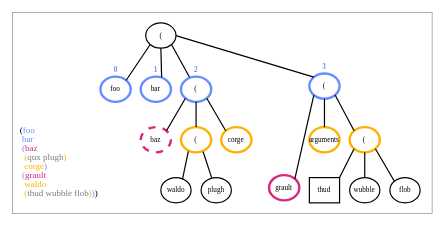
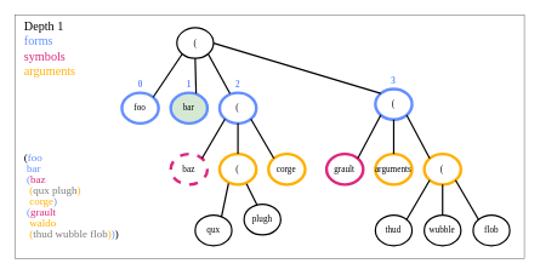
  <mxCell id="0" />
  <mxCell id="1" parent="0" />
  <mxCell id="2" value="" style="rounded=0;whiteSpace=wrap;html=1;strokeColor=#7A7A7A;strokeWidth=1;fillColor=none;fontFamily=Fira Code;fontSize=14;fontColor=#FFFFFF;align=left;shadow=0;comic=0;glass=0;" parent="1" vertex="1"><mxGeometry x="20" width="700" height="335.11" as="geometry" y="20" /></mxCell>
  <mxCell id="3" value="&lt;div style=&quot;font-size: 15px ; line-height: 100% ; white-space: pre&quot;&gt;&lt;div&gt;&lt;font style=&quot;font-size: 15px&quot;&gt;&lt;span&gt;(&lt;font color=&quot;#648fff&quot; style=&quot;font-size: 15px&quot;&gt;foo&lt;/font&gt; &lt;/span&gt;&lt;/font&gt;&lt;/div&gt;&lt;div&gt;&lt;font color=&quot;#648fff&quot; style=&quot;font-size: 15px&quot;&gt;&lt;span&gt; bar&lt;/span&gt;&lt;/font&gt;&lt;/div&gt;&lt;div&gt;&lt;font style=&quot;font-size: 15px&quot;&gt;&lt;span&gt; &lt;font color=&quot;#648fff&quot; style=&quot;font-size: 15px&quot;&gt;(&lt;/font&gt;&lt;font style=&quot;font-size: 15px&quot; color=&quot;#dc267f&quot;&gt;baz&lt;/font&gt;&lt;/span&gt;&lt;/font&gt;&lt;/div&gt;&lt;div&gt;&lt;span&gt;&lt;font color=&quot;#dc267f&quot; style=&quot;font-size: 15px&quot;&gt;  &lt;/font&gt;&lt;font color=&quot;#ffb000&quot; style=&quot;font-size: 15px&quot;&gt;(&lt;/font&gt;&lt;font color=&quot;#7a7a7a&quot; style=&quot;font-size: 15px&quot;&gt;qux&lt;/font&gt; &lt;font color=&quot;#7a7a7a&quot; style=&quot;font-size: 15px&quot;&gt;plugh&lt;/font&gt;&lt;font color=&quot;#ffb000&quot; style=&quot;font-size: 15px&quot;&gt;)&lt;/font&gt;&lt;/span&gt;&lt;/div&gt;&lt;div&gt;&lt;span&gt;&lt;font style=&quot;font-size: 15px&quot;&gt;  &lt;/font&gt;&lt;font style=&quot;font-size: 15px&quot; color=&quot;#ffb000&quot;&gt;corge&lt;/font&gt;&lt;font color=&quot;#648fff&quot; style=&quot;font-size: 15px&quot;&gt;)&lt;/font&gt;&lt;/span&gt;&lt;/div&gt;&lt;div&gt;&lt;span&gt;&lt;font style=&quot;font-size: 15px&quot;&gt; &lt;/font&gt;&lt;font color=&quot;#648fff&quot; style=&quot;font-size: 15px&quot;&gt;(&lt;/font&gt;&lt;font color=&quot;#dc267f&quot; style=&quot;font-size: 15px&quot;&gt;grault&lt;/font&gt; &lt;/span&gt;&lt;/div&gt;&lt;div&gt;&lt;font color=&quot;#ffb000&quot; style=&quot;font-size: 15px&quot;&gt;&lt;span&gt;  waldo&lt;/span&gt;&lt;/font&gt;&lt;/div&gt;&lt;div&gt;&lt;span&gt;&lt;font style=&quot;font-size: 15px&quot; color=&quot;#ffb000&quot;&gt;  (&lt;/font&gt;&lt;font style=&quot;font-size: 15px&quot; color=&quot;#7a7a7a&quot;&gt;thud&lt;/font&gt; &lt;font style=&quot;font-size: 15px&quot; color=&quot;#7a7a7a&quot;&gt;wubble&lt;/font&gt; &lt;font style=&quot;font-size: 15px&quot; color=&quot;#7a7a7a&quot;&gt;flob&lt;/font&gt;&lt;font style=&quot;font-size: 15px&quot; color=&quot;#ffb000&quot;&gt;)&lt;/font&gt;&lt;font color=&quot;#648fff&quot; style=&quot;font-size: 15px&quot;&gt;)&lt;/font&gt;)&lt;/span&gt;&lt;/div&gt;&lt;/div&gt;" style="text;html=1;strokeColor=none;fillColor=none;align=left;verticalAlign=middle;whiteSpace=wrap;rounded=0;fontFamily=Fira Code;FType=g;fontStyle=0" parent="1" vertex="1"><mxGeometry x="30.5" y="198.5" width="273" height="139" as="geometry" /></mxCell>
+ <mxCell id="4" value="&lt;font style=&quot;font-size: 17px&quot;&gt;Depth 1&lt;br&gt;&lt;font color=&quot;#648fff&quot; style=&quot;font-size: 17px&quot;&gt;forms&lt;/font&gt;&lt;br&gt;&lt;font color=&quot;#dc267f&quot; style=&quot;font-size: 17px&quot;&gt;symbols&lt;/font&gt;&lt;br&gt;&lt;font color=&quot;#ffb000&quot; style=&quot;font-size: 17px&quot;&gt;arguments&lt;/font&gt;&lt;/font&gt;" style="text;html=1;strokeColor=none;fillColor=none;align=left;verticalAlign=top;whiteSpace=wrap;rounded=0;fontFamily=Fira Code;fontSize=15;" parent="1" vertex="1"><mxGeometry x="30.5" width="117" height="89" as="geometry" y="20" /></mxCell>
  <mxCell id="5" value="" style="group;" parent="1" vertex="1" connectable="0"><mxGeometry x="167" y="37.5" width="533" height="300" as="geometry" /></mxCell>
  <mxCell id="6" value="" style="group;fontFamily=Fira Code;fontSize=12;" parent="5" vertex="1" connectable="0"><mxGeometry width="533" height="300" as="geometry" /></mxCell>
  <mxCell id="7" value="" style="group;fontFamily=Fira Code;fontSize=12;" parent="6" vertex="1" connectable="0"><mxGeometry width="533" height="300" as="geometry" /></mxCell>
  <mxCell id="8" value="(" style="ellipse;whiteSpace=wrap;fontSize=12;fontStyle=0;labelBackgroundColor=none;labelBorderColor=none;strokeWidth=2;fontFamily=Fira Code;strokeColor=#000000;" parent="7" vertex="1"><mxGeometry x="75.543" width="50.362" height="42.105" as="geometry" /></mxCell>
  <mxCell id="9" value="foo" style="ellipse;whiteSpace=wrap;fontSize=12;fontStyle=0;labelBackgroundColor=none;labelBorderColor=none;strokeWidth=4;fontFamily=Fira Code;strokeColor=#648FFF;" parent="7" vertex="1"><mxGeometry y="89.474" width="50.362" height="42.105" as="geometry" /></mxCell>
- <mxCell id="10" value="bar" style="ellipse;whiteSpace=wrap;fontSize=12;fontStyle=0;labelBackgroundColor=none;labelBorderColor=none;strokeWidth=4;fontFamily=Fira Code;strokeColor=#648FFF;" parent="7" vertex="1"><mxGeometry x="67.15" y="89.474" width="50.362" height="42.105" as="geometry" /></mxCell>
+ <mxCell id="10" value="bar" style="ellipse;whiteSpace=wrap;fontSize=12;fontStyle=0;labelBackgroundColor=none;labelBorderColor=none;strokeWidth=4;fontFamily=Fira Code;strokeColor=#648FFF;fillColor=#d5e8d4;" parent="7" vertex="1"><mxGeometry x="67.15" y="89.474" width="50.362" height="42.105" as="geometry" /></mxCell>
  <mxCell id="11" value="(" style="ellipse;whiteSpace=wrap;fontSize=12;fontStyle=0;labelBackgroundColor=none;labelBorderColor=none;strokeWidth=4;fontFamily=Fira Code;strokeColor=#648FFF;" parent="7" vertex="1"><mxGeometry x="134.299" y="89.474" width="50.362" height="42.105" as="geometry" /></mxCell>
  <mxCell id="12" value="(" style="ellipse;whiteSpace=wrap;fontSize=12;fontStyle=0;labelBackgroundColor=none;labelBorderColor=none;strokeWidth=4;fontFamily=Fira Code;strokeColor=#648FFF;" parent="7" vertex="1"><mxGeometry x="348.339" y="84.211" width="50.362" height="42.105" as="geometry" /></mxCell>
  <mxCell id="13" value="" style="endArrow=none;exitX=0;exitY=1;exitDx=0;exitDy=0;entryX=1;entryY=0;entryDx=0;entryDy=0;fontSize=12;fontStyle=0;labelBackgroundColor=none;labelBorderColor=none;strokeWidth=2;fontFamily=Fira Code;endFill=0;" parent="7" source="8" target="9" edge="1"><mxGeometry width="50" height="50" relative="1" as="geometry"><mxPoint x="-12.591" y="168.421" as="sourcePoint" /><mxPoint x="8.394" y="142.105" as="targetPoint" /></mxGeometry></mxCell>
  <mxCell id="14" value="" style="endArrow=none;exitX=0.5;exitY=1;exitDx=0;exitDy=0;entryX=0.692;entryY=0.025;entryDx=0;entryDy=0;fontSize=12;fontStyle=0;labelBackgroundColor=none;labelBorderColor=none;strokeWidth=2;fontFamily=Fira Code;entryPerimeter=0;endFill=0;" parent="7" source="8" target="10" edge="1"><mxGeometry width="50" height="50" relative="1" as="geometry"><mxPoint x="-12.591" y="168.421" as="sourcePoint" /><mxPoint x="8.394" y="142.105" as="targetPoint" /></mxGeometry></mxCell>
  <mxCell id="15" value="" style="endArrow=none;exitX=1;exitY=1;exitDx=0;exitDy=0;entryX=0.283;entryY=0.025;entryDx=0;entryDy=0;fontSize=12;fontStyle=0;labelBackgroundColor=none;labelBorderColor=none;strokeWidth=2;fontFamily=Fira Code;entryPerimeter=0;endFill=0;" parent="7" source="8" target="11" edge="1"><mxGeometry width="50" height="50" relative="1" as="geometry"><mxPoint x="-12.591" y="168.421" as="sourcePoint" /><mxPoint x="8.394" y="142.105" as="targetPoint" /></mxGeometry></mxCell>
  <mxCell id="16" value="baz" style="ellipse;whiteSpace=wrap;fontSize=12;fontStyle=0;labelBackgroundColor=none;labelBorderColor=none;strokeWidth=4;fontFamily=Fira Code;strokeColor=#DC267F;dashed=1;" parent="7" vertex="1"><mxGeometry x="67.15" y="173.684" width="50.362" height="42.105" as="geometry" /></mxCell>
  <mxCell id="17" value="(" style="ellipse;whiteSpace=wrap;fontSize=12;fontStyle=0;labelBackgroundColor=none;labelBorderColor=none;strokeWidth=4;fontFamily=Fira Code;strokeColor=#FFB000;" parent="7" vertex="1"><mxGeometry x="134.299" y="173.684" width="50.362" height="42.105" as="geometry" /></mxCell>
  <mxCell id="18" value="corge" style="ellipse;whiteSpace=wrap;fontSize=12;fontStyle=0;labelBackgroundColor=none;labelBorderColor=none;strokeWidth=4;fontFamily=Fira Code;strokeColor=#FFB000;" parent="7" vertex="1"><mxGeometry x="201.449" y="173.684" width="50.362" height="42.105" as="geometry" /></mxCell>
  <mxCell id="19" value="" style="endArrow=none;exitX=1;exitY=0.5;exitDx=0;exitDy=0;entryX=0;entryY=0;entryDx=0;entryDy=0;fontSize=12;fontStyle=0;labelBackgroundColor=none;labelBorderColor=none;strokeWidth=2;fontFamily=Fira Code;endFill=0;" parent="7" source="8" target="12" edge="1"><mxGeometry width="50" height="50" relative="1" as="geometry"><mxPoint x="-12.591" y="252.632" as="sourcePoint" /><mxPoint x="8.394" y="226.316" as="targetPoint" /></mxGeometry></mxCell>
- <mxCell id="20" value="grault" style="ellipse;whiteSpace=wrap;fontSize=12;fontStyle=0;labelBackgroundColor=none;labelBorderColor=none;strokeWidth=4;fontFamily=Fira Code;strokeColor=#DC267F;" parent="7" vertex="1"><mxGeometry x="281.189" y="253.684" width="50.362" height="42.105" as="geometry" /></mxCell>
+ <mxCell id="20" value="grault" style="ellipse;whiteSpace=wrap;fontSize=12;fontStyle=0;labelBackgroundColor=none;labelBorderColor=none;strokeWidth=4;fontFamily=Fira Code;strokeColor=#DC267F;" parent="7" vertex="1"><mxGeometry x="281.189" y="173.684" width="50.362" height="42.105" as="geometry" /></mxCell>
  <mxCell id="21" value="arguments" style="ellipse;whiteSpace=wrap;fontSize=12;fontStyle=0;labelBackgroundColor=none;labelBorderColor=none;strokeWidth=4;fontFamily=Fira Code;strokeColor=#FFB000;" parent="7" vertex="1"><mxGeometry x="348.339" y="173.684" width="50.362" height="42.105" as="geometry" /></mxCell>
  <mxCell id="22" value="(" style="ellipse;whiteSpace=wrap;fontSize=12;fontStyle=0;labelBackgroundColor=none;labelBorderColor=none;strokeWidth=4;fontFamily=Fira Code;strokeColor=#FFB000;" parent="7" vertex="1"><mxGeometry x="415.488" y="173.684" width="50.362" height="42.105" as="geometry" /></mxCell>
- <mxCell id="23" value="waldo" style="ellipse;whiteSpace=wrap;fontSize=12;fontStyle=0;labelBackgroundColor=none;labelBorderColor=none;strokeWidth=2;fontFamily=Fira Code;" parent="7" vertex="1"><mxGeometry x="100.724" y="257.895" width="50.362" height="42.105" as="geometry" /></mxCell>
- <mxCell id="24" value="plugh" style="ellipse;whiteSpace=wrap;fontSize=12;fontStyle=0;labelBackgroundColor=none;labelBorderColor=none;strokeWidth=2;fontFamily=Fira Code;" parent="7" vertex="1"><mxGeometry x="167.874" y="257.895" width="50.362" height="42.105" as="geometry" /></mxCell>
- <mxCell id="25" value="thud" style="whiteSpace=wrap;fontSize=12;fontStyle=0;labelBackgroundColor=none;labelBorderColor=none;strokeWidth=2;fontFamily=Fira Code;rounded=0;" parent="7" vertex="1"><mxGeometry x="348.339" y="257.895" width="50.362" height="42.105" as="geometry" /></mxCell>
+ <mxCell id="23" value="qux" style="ellipse;whiteSpace=wrap;fontSize=12;fontStyle=0;labelBackgroundColor=none;labelBorderColor=none;strokeWidth=2;fontFamily=Fira Code;" parent="7" vertex="1"><mxGeometry x="100.724" y="257.895" width="50.362" height="42.105" as="geometry" /></mxCell>
+ <mxCell id="24" value="plugh" style="ellipse;whiteSpace=wrap;fontSize=12;fontStyle=0;labelBackgroundColor=none;labelBorderColor=none;strokeWidth=2;fontFamily=Fira Code;" parent="7" vertex="1"><mxGeometry x="167.874" y="242.895" width="50.362" height="42.105" as="geometry" /></mxCell>
+ <mxCell id="25" value="thud" style="ellipse;whiteSpace=wrap;fontSize=12;fontStyle=0;labelBackgroundColor=none;labelBorderColor=none;strokeWidth=2;fontFamily=Fira Code;" parent="7" vertex="1"><mxGeometry x="348.339" y="257.895" width="50.362" height="42.105" as="geometry" /></mxCell>
  <mxCell id="26" value="wubble" style="ellipse;whiteSpace=wrap;fontSize=12;fontStyle=0;labelBackgroundColor=none;labelBorderColor=none;strokeWidth=2;fontFamily=Fira Code;" parent="7" vertex="1"><mxGeometry x="415.488" y="257.895" width="50.362" height="42.105" as="geometry" /></mxCell>
  <mxCell id="27" value="flob" style="ellipse;whiteSpace=wrap;fontSize=12;fontStyle=0;labelBackgroundColor=none;labelBorderColor=none;strokeWidth=2;fontFamily=Fira Code;" parent="7" vertex="1"><mxGeometry x="482.638" y="257.895" width="50.362" height="42.105" as="geometry" /></mxCell>
  <mxCell id="28" value="" style="endArrow=none;exitX=0;exitY=1;exitDx=0;exitDy=0;entryX=1;entryY=0;entryDx=0;entryDy=0;fontSize=12;fontStyle=0;labelBackgroundColor=none;labelBorderColor=none;strokeWidth=2;fontFamily=Fira Code;endFill=0;" parent="7" source="11" target="16" edge="1"><mxGeometry width="50" height="50" relative="1" as="geometry"><mxPoint x="121.709" y="163.158" as="sourcePoint" /><mxPoint x="142.693" y="136.842" as="targetPoint" /></mxGeometry></mxCell>
  <mxCell id="29" value="" style="endArrow=none;exitX=0.5;exitY=1;exitDx=0;exitDy=0;entryX=0.5;entryY=0;entryDx=0;entryDy=0;fontSize=12;fontStyle=0;labelBackgroundColor=none;labelBorderColor=none;strokeWidth=2;fontFamily=Fira Code;endFill=0;" parent="7" source="11" target="17" edge="1"><mxGeometry width="50" height="50" relative="1" as="geometry"><mxPoint x="167.874" y="163.158" as="sourcePoint" /><mxPoint x="188.858" y="136.842" as="targetPoint" /></mxGeometry></mxCell>
  <mxCell id="30" value="" style="endArrow=none;exitX=1;exitY=1;exitDx=0;exitDy=0;entryX=0;entryY=0;entryDx=0;entryDy=0;fontSize=12;fontStyle=0;labelBackgroundColor=none;labelBorderColor=none;strokeWidth=2;fontFamily=Fira Code;endFill=0;" parent="7" source="11" target="18" edge="1"><mxGeometry width="50" height="50" relative="1" as="geometry"><mxPoint x="-12.591" y="363.158" as="sourcePoint" /><mxPoint x="8.394" y="336.842" as="targetPoint" /></mxGeometry></mxCell>
  <mxCell id="31" value="" style="endArrow=none;exitX=0;exitY=1;exitDx=0;exitDy=0;entryX=1;entryY=0;entryDx=0;entryDy=0;fontSize=12;fontStyle=0;labelBackgroundColor=none;labelBorderColor=none;strokeWidth=2;fontFamily=Fira Code;endFill=0;" parent="7" source="12" target="20" edge="1"><mxGeometry width="50" height="50" relative="1" as="geometry"><mxPoint x="310.567" y="168.421" as="sourcePoint" /><mxPoint x="331.551" y="142.105" as="targetPoint" /></mxGeometry></mxCell>
  <mxCell id="32" value="" style="endArrow=none;exitX=0.5;exitY=1;exitDx=0;exitDy=0;entryX=0.5;entryY=0;entryDx=0;entryDy=0;fontSize=12;fontStyle=0;labelBackgroundColor=none;labelBorderColor=none;strokeWidth=2;fontFamily=Fira Code;endFill=0;" parent="7" source="12" target="21" edge="1"><mxGeometry width="50" height="50" relative="1" as="geometry"><mxPoint x="360.929" y="163.158" as="sourcePoint" /><mxPoint x="381.913" y="136.842" as="targetPoint" /></mxGeometry></mxCell>
  <mxCell id="33" value="" style="endArrow=none;exitX=1;exitY=1;exitDx=0;exitDy=0;entryX=0;entryY=0;entryDx=0;entryDy=0;fontSize=12;fontStyle=0;labelBackgroundColor=none;labelBorderColor=none;strokeWidth=2;fontFamily=Fira Code;endFill=0;" parent="7" source="12" target="22" edge="1"><mxGeometry width="50" height="50" relative="1" as="geometry"><mxPoint x="365.126" y="157.895" as="sourcePoint" /><mxPoint x="386.11" y="131.579" as="targetPoint" /></mxGeometry></mxCell>
  <mxCell id="34" value="" style="endArrow=none;exitX=0.242;exitY=0.963;exitDx=0;exitDy=0;entryX=0.717;entryY=0.063;entryDx=0;entryDy=0;entryPerimeter=0;fontSize=12;fontStyle=0;labelBackgroundColor=none;labelBorderColor=none;strokeWidth=2;fontFamily=Fira Code;exitPerimeter=0;endFill=0;" parent="7" source="17" target="23" edge="1"><mxGeometry width="50" height="50" relative="1" as="geometry"><mxPoint x="218.236" y="373.684" as="sourcePoint" /><mxPoint x="239.22" y="347.368" as="targetPoint" /></mxGeometry></mxCell>
  <mxCell id="35" value="" style="endArrow=none;entryX=0.35;entryY=0.013;entryDx=0;entryDy=0;entryPerimeter=0;fontSize=12;fontStyle=0;labelBackgroundColor=none;labelBorderColor=none;strokeWidth=2;fontFamily=Fira Code;exitX=0.733;exitY=0.975;exitDx=0;exitDy=0;exitPerimeter=0;endFill=0;" parent="7" source="17" target="24" edge="1"><mxGeometry width="50" height="50" relative="1" as="geometry"><mxPoint x="171.651" y="215.789" as="sourcePoint" /><mxPoint x="260.205" y="221.053" as="targetPoint" /></mxGeometry></mxCell>
  <mxCell id="36" value="" style="endArrow=none;exitX=0;exitY=1;exitDx=0;exitDy=0;entryX=1;entryY=0;entryDx=0;entryDy=0;fontSize=12;fontStyle=0;labelBackgroundColor=none;labelBorderColor=none;strokeWidth=2;fontFamily=Fira Code;endFill=0;" parent="7" source="22" target="25" edge="1"><mxGeometry width="50" height="50" relative="1" as="geometry"><mxPoint x="415.488" y="247.368" as="sourcePoint" /><mxPoint x="436.472" y="221.053" as="targetPoint" /></mxGeometry></mxCell>
  <mxCell id="37" value="" style="endArrow=none;exitX=0.5;exitY=1;exitDx=0;exitDy=0;entryX=0.5;entryY=0;entryDx=0;entryDy=0;fontSize=12;fontStyle=0;labelBackgroundColor=none;labelBorderColor=none;strokeWidth=2;fontFamily=Fira Code;endFill=0;" parent="7" source="22" target="26" edge="1"><mxGeometry width="50" height="50" relative="1" as="geometry"><mxPoint x="461.654" y="257.895" as="sourcePoint" /><mxPoint x="482.638" y="231.579" as="targetPoint" /></mxGeometry></mxCell>
  <mxCell id="38" value="" style="endArrow=none;exitX=1;exitY=1;exitDx=0;exitDy=0;entryX=0;entryY=0;entryDx=0;entryDy=0;fontSize=12;fontStyle=0;labelBackgroundColor=none;labelBorderColor=none;strokeWidth=2;fontFamily=Fira Code;endFill=0;" parent="7" source="22" target="27" edge="1"><mxGeometry width="50" height="50" relative="1" as="geometry"><mxPoint x="478.441" y="247.368" as="sourcePoint" /><mxPoint x="499.425" y="221.053" as="targetPoint" /></mxGeometry></mxCell>
  <mxCell id="39" value="&lt;b style=&quot;font-size: 12px;&quot;&gt;&lt;font color=&quot;#648fff&quot; style=&quot;font-size: 12px;&quot;&gt;0&lt;/font&gt;&lt;/b&gt;" style="text;html=1;strokeColor=none;fillColor=none;align=center;verticalAlign=middle;whiteSpace=wrap;rounded=0;labelBackgroundColor=none;fontFamily=Fira Code;fontSize=12;fontColor=#FFB000;" parent="7" vertex="1"><mxGeometry x="16.787" y="73.684" width="16.787" height="10.526" as="geometry" /></mxCell>
  <mxCell id="40" value="&lt;b style=&quot;font-size: 12px;&quot;&gt;&lt;font color=&quot;#648fff&quot; style=&quot;font-size: 12px;&quot;&gt;1&lt;/font&gt;&lt;/b&gt;" style="text;html=1;strokeColor=none;fillColor=none;align=center;verticalAlign=middle;whiteSpace=wrap;rounded=0;labelBackgroundColor=none;fontFamily=Fira Code;fontSize=12;fontColor=#FFB000;" parent="7" vertex="1"><mxGeometry x="83.937" y="73.684" width="16.787" height="10.526" as="geometry" /></mxCell>
  <mxCell id="41" value="&lt;b style=&quot;font-size: 12px;&quot;&gt;&lt;font color=&quot;#648fff&quot; style=&quot;font-size: 12px;&quot;&gt;2&lt;/font&gt;&lt;/b&gt;" style="text;html=1;strokeColor=none;fillColor=none;align=center;verticalAlign=middle;whiteSpace=wrap;rounded=0;labelBackgroundColor=none;fontFamily=Fira Code;fontSize=12;fontColor=#FFB000;" parent="7" vertex="1"><mxGeometry x="151.087" y="73.684" width="16.787" height="10.526" as="geometry" /></mxCell>
  <mxCell id="42" value="&lt;b style=&quot;font-size: 12px;&quot;&gt;&lt;font color=&quot;#648fff&quot; style=&quot;font-size: 12px;&quot;&gt;3&lt;/font&gt;&lt;/b&gt;" style="text;html=1;strokeColor=none;fillColor=none;align=center;verticalAlign=middle;whiteSpace=wrap;rounded=0;labelBackgroundColor=none;fontFamily=Fira Code;fontSize=12;fontColor=#FFB000;" parent="7" vertex="1"><mxGeometry x="365.126" y="68.421" width="16.787" height="10.526" as="geometry" /></mxCell>
